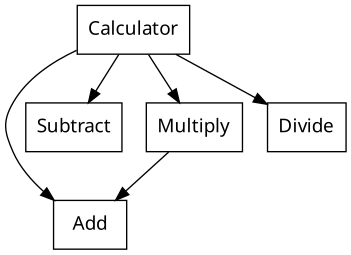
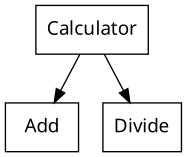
  digraph {
    node [fontname="Times New Roman" shape=rectangle]
    n1 [label=Calculator]
    n2 [label=Add]
-   n3 [label=Subtract]
-   n4 [label=Multiply]
    n5 [label=Divide]
    n1 -> n2
-   n1 -> n3
-   n1 -> n4
    n1 -> n5
-   n4 -> n2
  }
